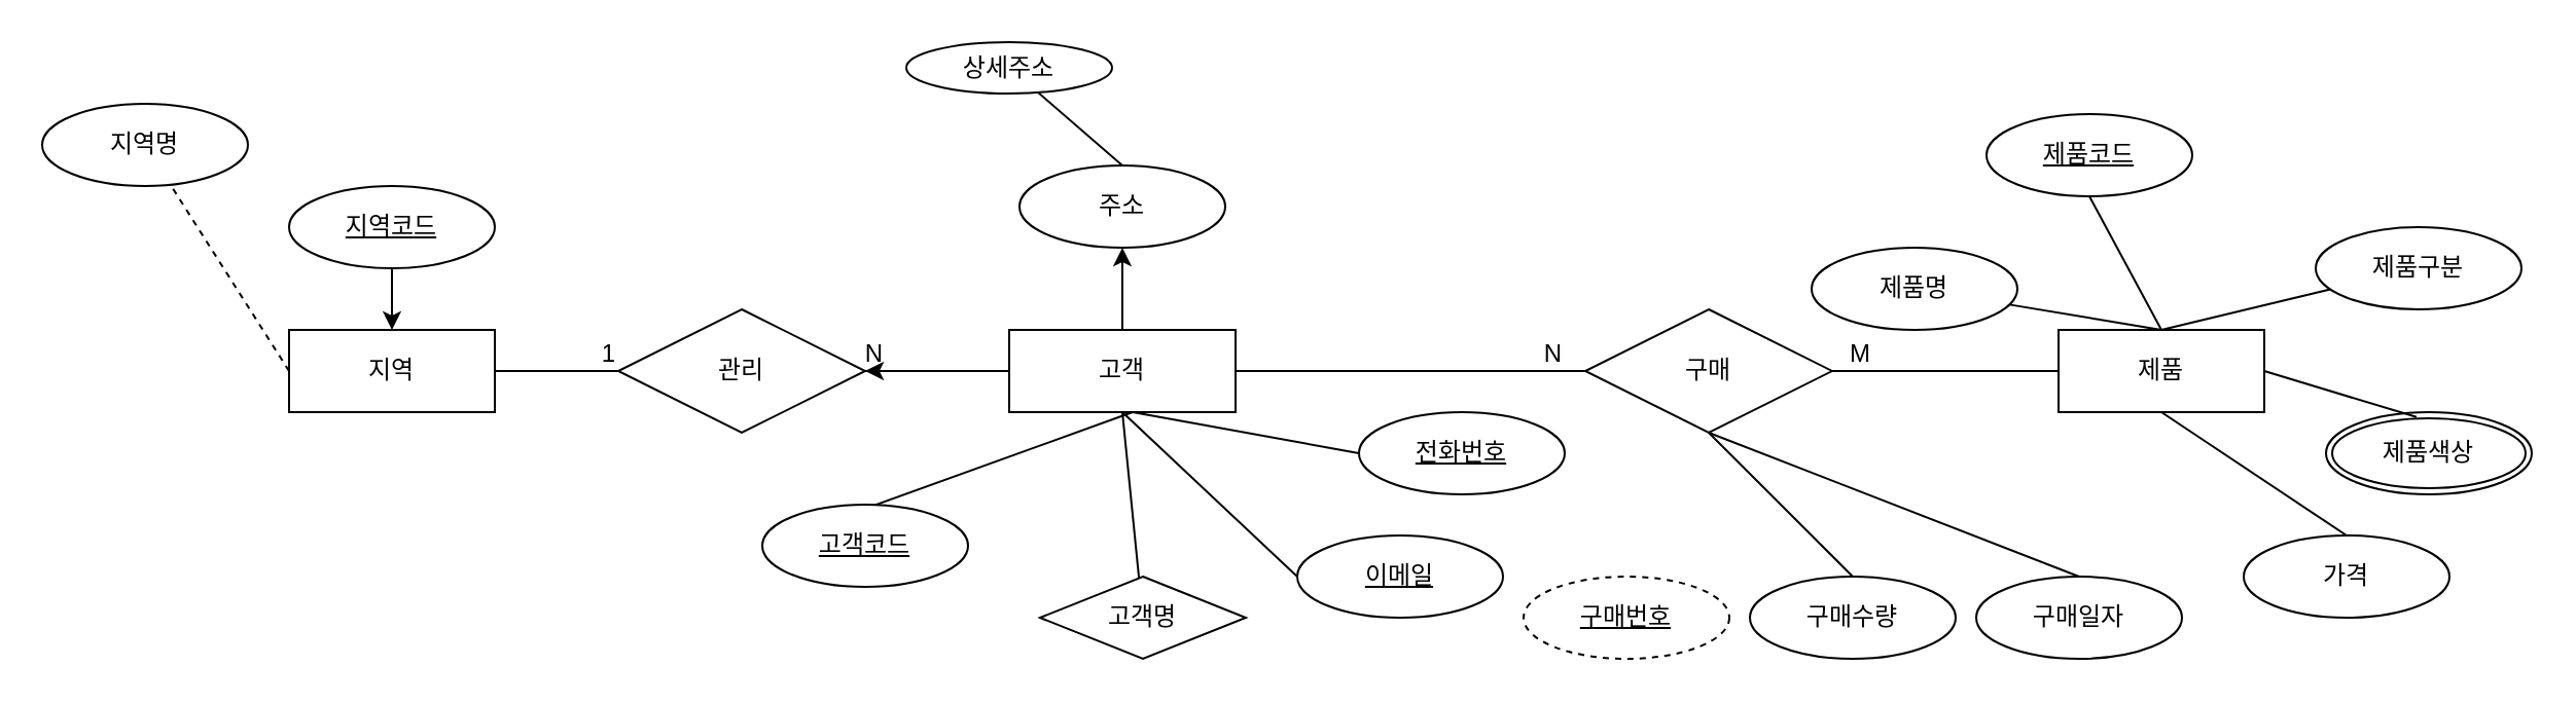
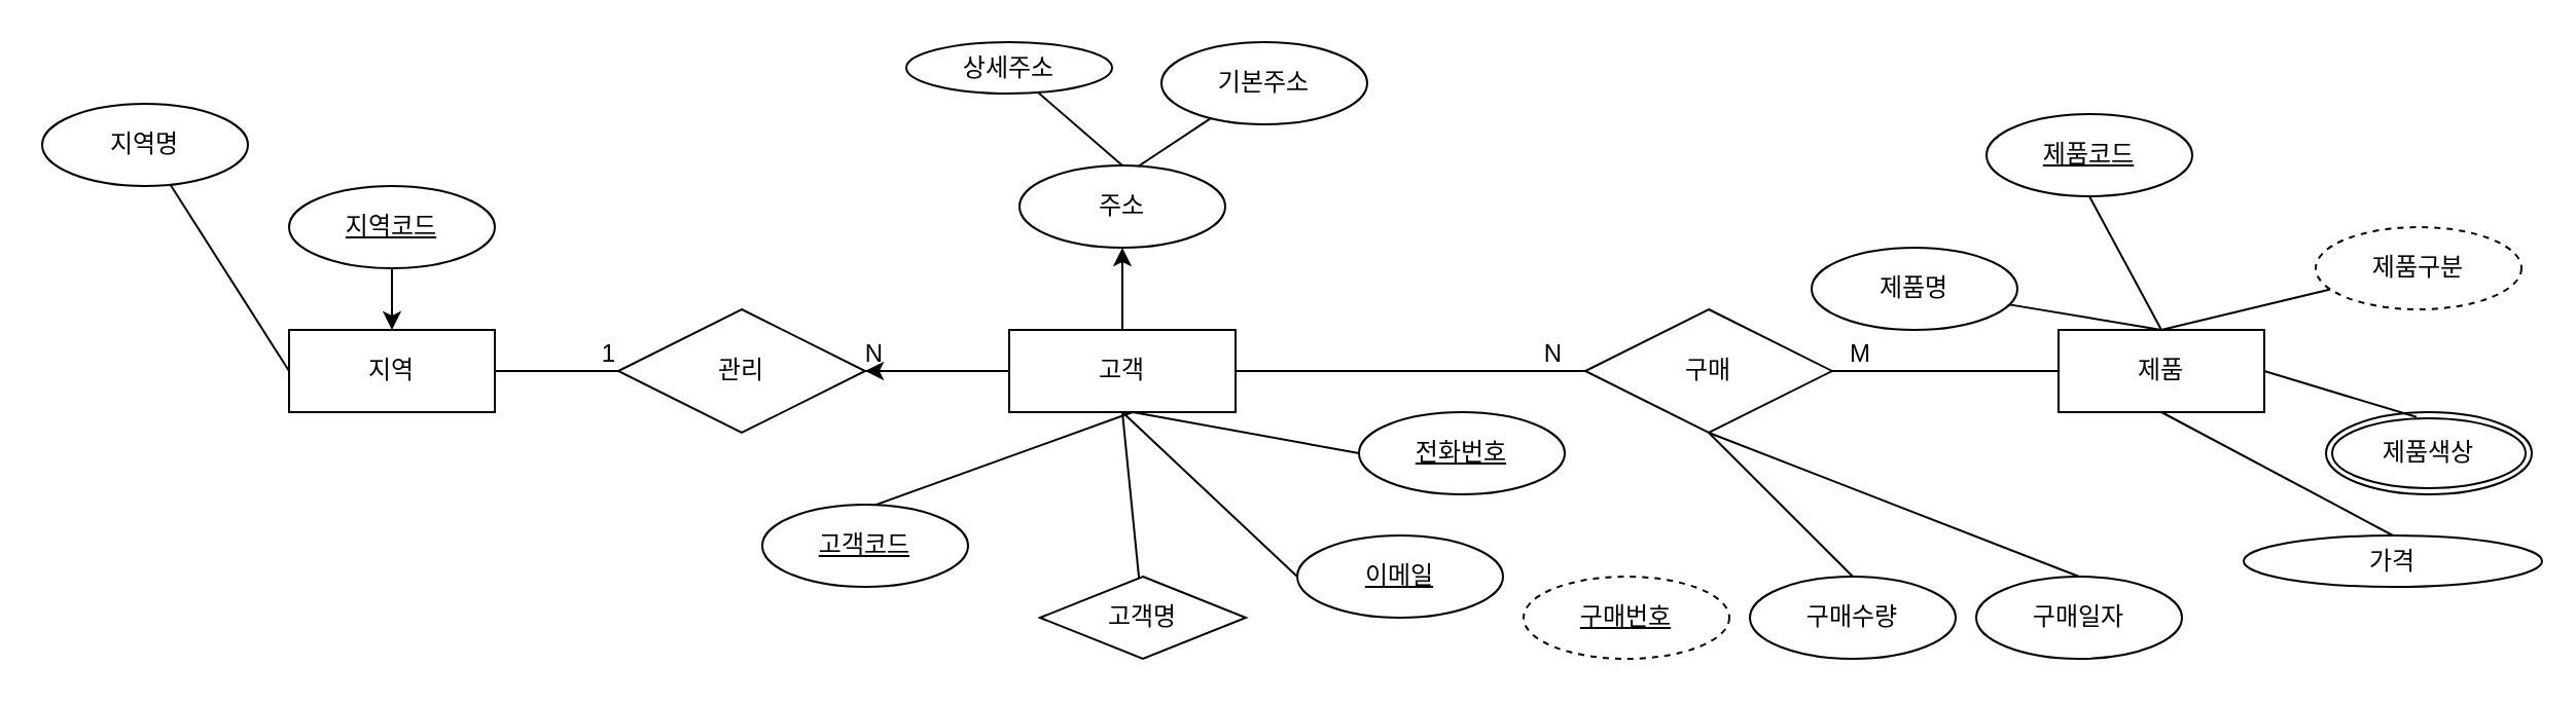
  <mxCell id="0" />
  <mxCell id="1" parent="0" />
  <mxCell id="2" value="" style="edgeStyle=orthogonalEdgeStyle;rounded=0;orthogonalLoop=1;jettySize=auto;html=1;" edge="1" parent="1" source="3" target="34"><mxGeometry relative="1" as="geometry" /></mxCell>
  <mxCell id="3" value="고객" style="whiteSpace=wrap;html=1;align=center;" vertex="1" parent="1"><mxGeometry x="490" y="160" width="110" height="40" as="geometry" /></mxCell>
  <mxCell id="4" value="고객명" style="rhombus;whiteSpace=wrap;html=1;align=center;" vertex="1" parent="1"><mxGeometry x="505" y="280" width="100" height="40" as="geometry" /></mxCell>
  <mxCell id="5" value="" style="endArrow=none;html=1;rounded=0;exitX=0.5;exitY=1;exitDx=0;exitDy=0;" edge="1" parent="1" source="3" target="4"><mxGeometry relative="1" as="geometry"><mxPoint x="540" y="250" as="sourcePoint" /><mxPoint x="700" y="250" as="targetPoint" /></mxGeometry></mxCell>
  <mxCell id="6" style="edgeStyle=orthogonalEdgeStyle;rounded=0;orthogonalLoop=1;jettySize=auto;html=1;entryX=0.5;entryY=1;entryDx=0;entryDy=0;" edge="1" parent="1" source="3" target="3"><mxGeometry relative="1" as="geometry"><Array as="points"><mxPoint x="570" y="175" /><mxPoint x="570" y="200" /></Array></mxGeometry></mxCell>
  <mxCell id="7" value="전화번호" style="ellipse;whiteSpace=wrap;html=1;align=center;fontStyle=4;" vertex="1" parent="1"><mxGeometry x="660" y="200" width="100" height="40" as="geometry" /></mxCell>
  <mxCell id="8" value="" style="endArrow=none;html=1;rounded=0;exitX=0.5;exitY=1;exitDx=0;exitDy=0;entryX=0;entryY=0.5;entryDx=0;entryDy=0;" edge="1" parent="1" source="3" target="9"><mxGeometry relative="1" as="geometry"><mxPoint x="565" y="210" as="sourcePoint" /><mxPoint x="565" y="290" as="targetPoint" /></mxGeometry></mxCell>
  <mxCell id="9" value="이메일" style="ellipse;whiteSpace=wrap;html=1;align=center;fontStyle=4;" vertex="1" parent="1"><mxGeometry x="630" y="260" width="100" height="40" as="geometry" /></mxCell>
  <mxCell id="10" value="" style="endArrow=none;html=1;rounded=0;entryX=0;entryY=0.5;entryDx=0;entryDy=0;" edge="1" parent="1" target="7"><mxGeometry relative="1" as="geometry"><mxPoint x="550" y="200" as="sourcePoint" /><mxPoint x="650" y="280" as="targetPoint" /></mxGeometry></mxCell>
  <mxCell id="11" value="" style="endArrow=none;html=1;rounded=0;entryX=0;entryY=0.5;entryDx=0;entryDy=0;" edge="1" parent="1" target="12"><mxGeometry relative="1" as="geometry"><mxPoint x="550" y="200" as="sourcePoint" /><mxPoint x="315" y="280" as="targetPoint" /></mxGeometry></mxCell>
  <mxCell id="12" value="고객코드" style="ellipse;whiteSpace=wrap;html=1;align=center;fontStyle=4;" vertex="1" parent="1"><mxGeometry x="370" y="245" width="100" height="40" as="geometry" /></mxCell>
  <mxCell id="13" value="주소" style="ellipse;whiteSpace=wrap;html=1;align=center;" vertex="1" parent="1"><mxGeometry x="495" y="80" width="100" height="40" as="geometry" /></mxCell>
  <mxCell id="14" value="" style="endArrow=classic;html=1;rounded=0;exitX=0.5;exitY=0;exitDx=0;exitDy=0;" edge="1" parent="1" source="3" target="13"><mxGeometry relative="1" as="geometry"><mxPoint x="555" y="210" as="sourcePoint" /><mxPoint x="563" y="290" as="targetPoint" /></mxGeometry></mxCell>
+ <mxCell id="15" value="기본주소" style="ellipse;whiteSpace=wrap;html=1;align=center;" vertex="1" parent="1"><mxGeometry x="564" y="20" width="100" height="40" as="geometry" /></mxCell>
+ <mxCell id="16" value="" style="endArrow=none;html=1;rounded=0;exitX=0.576;exitY=0.013;exitDx=0;exitDy=0;exitPerimeter=0;" edge="1" parent="1" target="15" source="13"><mxGeometry relative="1" as="geometry"><mxPoint x="558.7" y="10" as="sourcePoint" /><mxPoint x="815" y="-17.76" as="targetPoint" /></mxGeometry></mxCell>
  <mxCell id="17" value="상세주소" style="ellipse;whiteSpace=wrap;html=1;align=center;" vertex="1" parent="1"><mxGeometry x="440" y="20" width="100" height="25" as="geometry" /></mxCell>
  <mxCell id="18" value="" style="endArrow=none;html=1;rounded=0;exitX=0.5;exitY=0;exitDx=0;exitDy=0;" edge="1" parent="1" target="17" source="13"><mxGeometry relative="1" as="geometry"><mxPoint x="430" y="60" as="sourcePoint" /><mxPoint x="687" y="-18.76" as="targetPoint" /></mxGeometry></mxCell>
  <mxCell id="19" value="지역" style="whiteSpace=wrap;html=1;align=center;" vertex="1" parent="1"><mxGeometry x="140" y="160" width="100" height="40" as="geometry" /></mxCell>
  <mxCell id="20" value="지역코드" style="ellipse;whiteSpace=wrap;html=1;align=center;fontStyle=4;" vertex="1" parent="1"><mxGeometry x="140" y="90" width="100" height="40" as="geometry" /></mxCell>
  <mxCell id="21" value="" style="endArrow=classic;html=1;rounded=0;entryX=0.5;entryY=0;entryDx=0;entryDy=0;exitX=0.5;exitY=1;exitDx=0;exitDy=0;" edge="1" parent="1" source="20" target="19"><mxGeometry relative="1" as="geometry"><mxPoint x="410" y="230" as="sourcePoint" /><mxPoint x="240" y="300" as="targetPoint" /></mxGeometry></mxCell>
  <mxCell id="22" value="지역명" style="ellipse;whiteSpace=wrap;html=1;align=center;" vertex="1" parent="1"><mxGeometry x="20" y="50" width="100" height="40" as="geometry" /></mxCell>
- <mxCell id="23" value="" style="endArrow=none;html=1;rounded=0;exitX=0;exitY=0.5;exitDx=0;exitDy=0;dashed=1;" edge="1" parent="1" target="22" source="19"><mxGeometry relative="1" as="geometry"><mxPoint x="70" y="170" as="sourcePoint" /><mxPoint x="225" y="220" as="targetPoint" /></mxGeometry></mxCell>
+ <mxCell id="23" value="" style="endArrow=none;html=1;rounded=0;exitX=0;exitY=0.5;exitDx=0;exitDy=0;" edge="1" parent="1" target="22" source="19"><mxGeometry relative="1" as="geometry"><mxPoint x="70" y="170" as="sourcePoint" /><mxPoint x="225" y="220" as="targetPoint" /></mxGeometry></mxCell>
  <mxCell id="24" value="제품" style="whiteSpace=wrap;html=1;align=center;" vertex="1" parent="1"><mxGeometry x="1000" y="160" width="100" height="40" as="geometry" /></mxCell>
  <mxCell id="25" value="제품코드" style="ellipse;whiteSpace=wrap;html=1;align=center;fontStyle=4;" vertex="1" parent="1"><mxGeometry x="965" y="55" width="100" height="40" as="geometry" /></mxCell>
  <mxCell id="26" value="" style="endArrow=none;html=1;rounded=0;entryX=0.5;entryY=0;entryDx=0;entryDy=0;exitX=0.5;exitY=1;exitDx=0;exitDy=0;" edge="1" parent="1" source="25" target="24"><mxGeometry relative="1" as="geometry"><mxPoint x="1270" y="220" as="sourcePoint" /><mxPoint x="1100" y="290" as="targetPoint" /></mxGeometry></mxCell>
  <mxCell id="27" value="제품명" style="ellipse;whiteSpace=wrap;html=1;align=center;" vertex="1" parent="1"><mxGeometry x="880" y="120" width="100" height="40" as="geometry" /></mxCell>
  <mxCell id="28" value="" style="endArrow=none;html=1;rounded=0;" edge="1" parent="1" target="27"><mxGeometry relative="1" as="geometry"><mxPoint x="1050" y="160" as="sourcePoint" /><mxPoint x="1085" y="210" as="targetPoint" /></mxGeometry></mxCell>
- <mxCell id="29" value="제품구분" style="ellipse;whiteSpace=wrap;html=1;align=center;" vertex="1" parent="1"><mxGeometry x="1125" y="110" width="100" height="40" as="geometry" /></mxCell>
+ <mxCell id="29" value="제품구분" style="ellipse;whiteSpace=wrap;html=1;align=center;dashed=1;" vertex="1" parent="1"><mxGeometry x="1125" y="110" width="100" height="40" as="geometry" /></mxCell>
  <mxCell id="30" value="" style="endArrow=none;html=1;rounded=0;exitX=0.5;exitY=0;exitDx=0;exitDy=0;" edge="1" parent="1" target="29" source="24"><mxGeometry relative="1" as="geometry"><mxPoint x="1245" y="170" as="sourcePoint" /><mxPoint x="1330" y="200" as="targetPoint" /></mxGeometry></mxCell>
  <mxCell id="31" value="제품색상" style="ellipse;shape=doubleEllipse;margin=3;whiteSpace=wrap;html=1;align=center;" vertex="1" parent="1"><mxGeometry x="1130" y="200" width="100" height="40" as="geometry" /></mxCell>
  <mxCell id="32" value="" style="endArrow=none;html=1;rounded=0;exitX=1;exitY=0.5;exitDx=0;exitDy=0;entryX=0.44;entryY=0.06;entryDx=0;entryDy=0;entryPerimeter=0;" edge="1" parent="1" source="24" target="31"><mxGeometry relative="1" as="geometry"><mxPoint x="1060" y="170" as="sourcePoint" /><mxPoint x="1142" y="150" as="targetPoint" /></mxGeometry></mxCell>
  <mxCell id="33" value="구매" style="shape=rhombus;perimeter=rhombusPerimeter;whiteSpace=wrap;html=1;align=center;" vertex="1" parent="1"><mxGeometry x="770" y="150" width="120" height="60" as="geometry" /></mxCell>
  <mxCell id="34" value="관리" style="shape=rhombus;perimeter=rhombusPerimeter;whiteSpace=wrap;html=1;align=center;" vertex="1" parent="1"><mxGeometry x="300" y="150" width="120" height="60" as="geometry" /></mxCell>
  <mxCell id="35" value="" style="endArrow=none;html=1;rounded=0;exitX=1;exitY=0.5;exitDx=0;exitDy=0;entryX=0;entryY=0.5;entryDx=0;entryDy=0;" edge="1" parent="1" source="34" target="3"><mxGeometry relative="1" as="geometry"><mxPoint x="320" y="220" as="sourcePoint" /><mxPoint x="270" y="330" as="targetPoint" /><Array as="points" /></mxGeometry></mxCell>
  <mxCell id="36" value="N" style="resizable=0;html=1;whiteSpace=wrap;align=right;verticalAlign=bottom;" connectable="0" vertex="1" parent="35"><mxGeometry x="1" relative="1" as="geometry"><mxPoint x="-60" as="offset" /></mxGeometry></mxCell>
  <mxCell id="37" value="" style="endArrow=none;html=1;rounded=0;entryX=1;entryY=0.5;entryDx=0;entryDy=0;exitX=0;exitY=0.5;exitDx=0;exitDy=0;" edge="1" parent="1" source="34" target="19"><mxGeometry relative="1" as="geometry"><mxPoint x="229.5" y="350" as="sourcePoint" /><mxPoint x="229.5" y="220" as="targetPoint" /></mxGeometry></mxCell>
  <mxCell id="38" value="1" style="resizable=0;html=1;whiteSpace=wrap;align=right;verticalAlign=bottom;" connectable="0" vertex="1" parent="37"><mxGeometry x="1" relative="1" as="geometry"><mxPoint x="60" as="offset" /></mxGeometry></mxCell>
  <mxCell id="39" value="" style="endArrow=none;html=1;rounded=0;entryX=0;entryY=0.5;entryDx=0;entryDy=0;" edge="1" parent="1" source="3" target="33"><mxGeometry relative="1" as="geometry"><mxPoint x="630" y="170" as="sourcePoint" /><mxPoint x="700" y="170" as="targetPoint" /><Array as="points" /></mxGeometry></mxCell>
  <mxCell id="40" value="N" style="resizable=0;html=1;whiteSpace=wrap;align=right;verticalAlign=bottom;" connectable="0" vertex="1" parent="39"><mxGeometry x="1" relative="1" as="geometry"><mxPoint x="-10" as="offset" /></mxGeometry></mxCell>
  <mxCell id="41" value="" style="endArrow=none;html=1;rounded=0;entryX=0;entryY=0.5;entryDx=0;entryDy=0;exitX=1;exitY=0.5;exitDx=0;exitDy=0;" edge="1" parent="1" source="33" target="24"><mxGeometry relative="1" as="geometry"><mxPoint x="860" y="230" as="sourcePoint" /><mxPoint x="1030" y="230" as="targetPoint" /><Array as="points" /></mxGeometry></mxCell>
  <mxCell id="42" value="M" style="resizable=0;html=1;whiteSpace=wrap;align=right;verticalAlign=bottom;" connectable="0" vertex="1" parent="41"><mxGeometry x="1" relative="1" as="geometry"><mxPoint x="-90" as="offset" /></mxGeometry></mxCell>
  <mxCell id="43" value="구매번호" style="ellipse;whiteSpace=wrap;html=1;align=center;fontStyle=4;dashed=1;" vertex="1" parent="1"><mxGeometry x="740" y="280" width="100" height="40" as="geometry" /></mxCell>
  <mxCell id="44" value="구매수량" style="ellipse;whiteSpace=wrap;html=1;align=center;" vertex="1" parent="1"><mxGeometry x="850" y="280" width="100" height="40" as="geometry" /></mxCell>
  <mxCell id="45" value="" style="endArrow=none;html=1;rounded=0;entryX=0.5;entryY=0;entryDx=0;entryDy=0;" edge="1" parent="1" target="44"><mxGeometry relative="1" as="geometry"><mxPoint x="830" y="210" as="sourcePoint" /><mxPoint x="1095" y="340" as="targetPoint" /></mxGeometry></mxCell>
  <mxCell id="46" value="구매일자" style="ellipse;whiteSpace=wrap;html=1;align=center;" vertex="1" parent="1"><mxGeometry x="960" y="280" width="100" height="40" as="geometry" /></mxCell>
  <mxCell id="47" value="" style="endArrow=none;html=1;rounded=0;entryX=0.5;entryY=0;entryDx=0;entryDy=0;exitX=0.5;exitY=1;exitDx=0;exitDy=0;" edge="1" parent="1" target="46" source="33"><mxGeometry relative="1" as="geometry"><mxPoint x="820" y="220" as="sourcePoint" /><mxPoint x="1205" y="340" as="targetPoint" /></mxGeometry></mxCell>
- <mxCell id="48" value="가격" style="ellipse;whiteSpace=wrap;html=1;align=center;" vertex="1" parent="1"><mxGeometry x="1090" y="260" width="100" height="40" as="geometry" /></mxCell>
+ <mxCell id="48" value="가격" style="ellipse;whiteSpace=wrap;html=1;align=center;" vertex="1" parent="1"><mxGeometry x="1090" y="260" width="145" height="25" as="geometry" /></mxCell>
  <mxCell id="49" value="" style="endArrow=none;html=1;rounded=0;entryX=0.5;entryY=0;entryDx=0;entryDy=0;exitX=0.5;exitY=1;exitDx=0;exitDy=0;" edge="1" parent="1" target="48" source="24"><mxGeometry relative="1" as="geometry"><mxPoint x="1170" y="170" as="sourcePoint" /><mxPoint x="1335" y="320" as="targetPoint" /></mxGeometry></mxCell>
